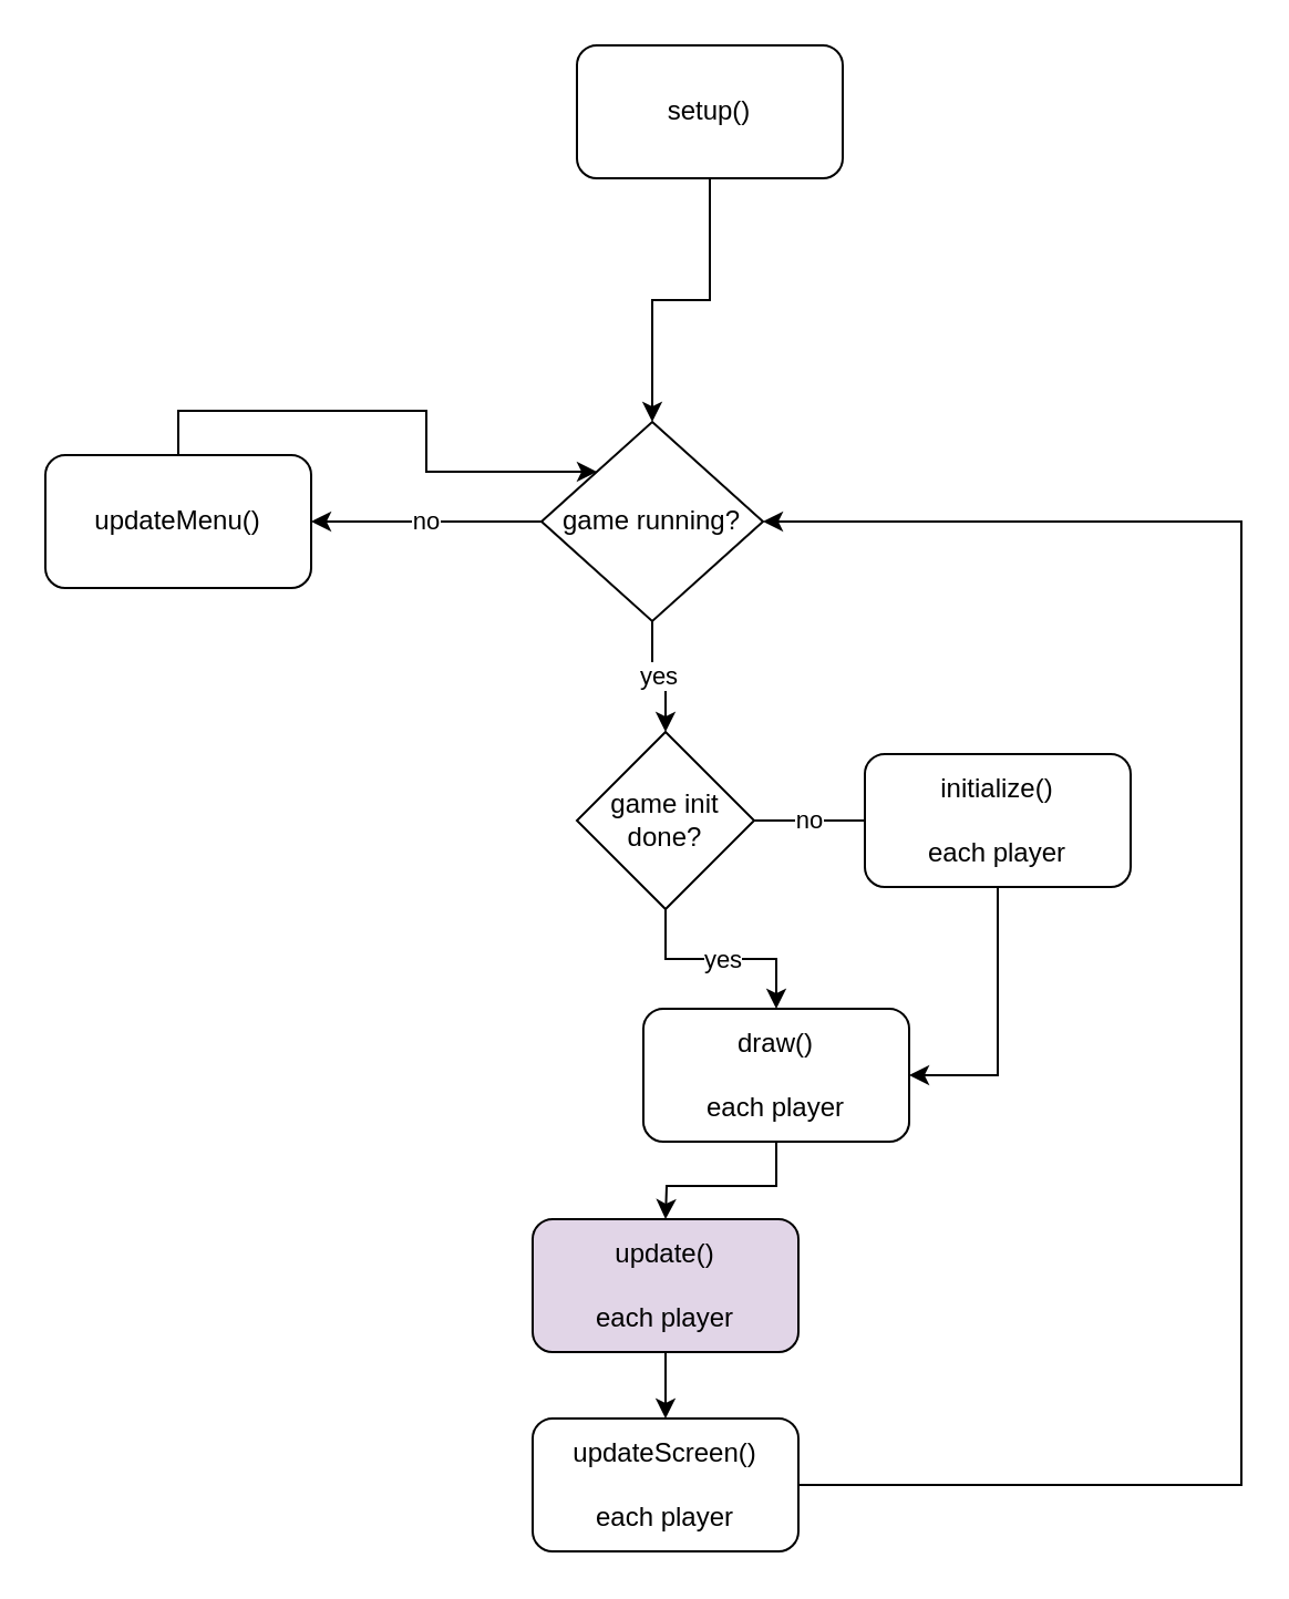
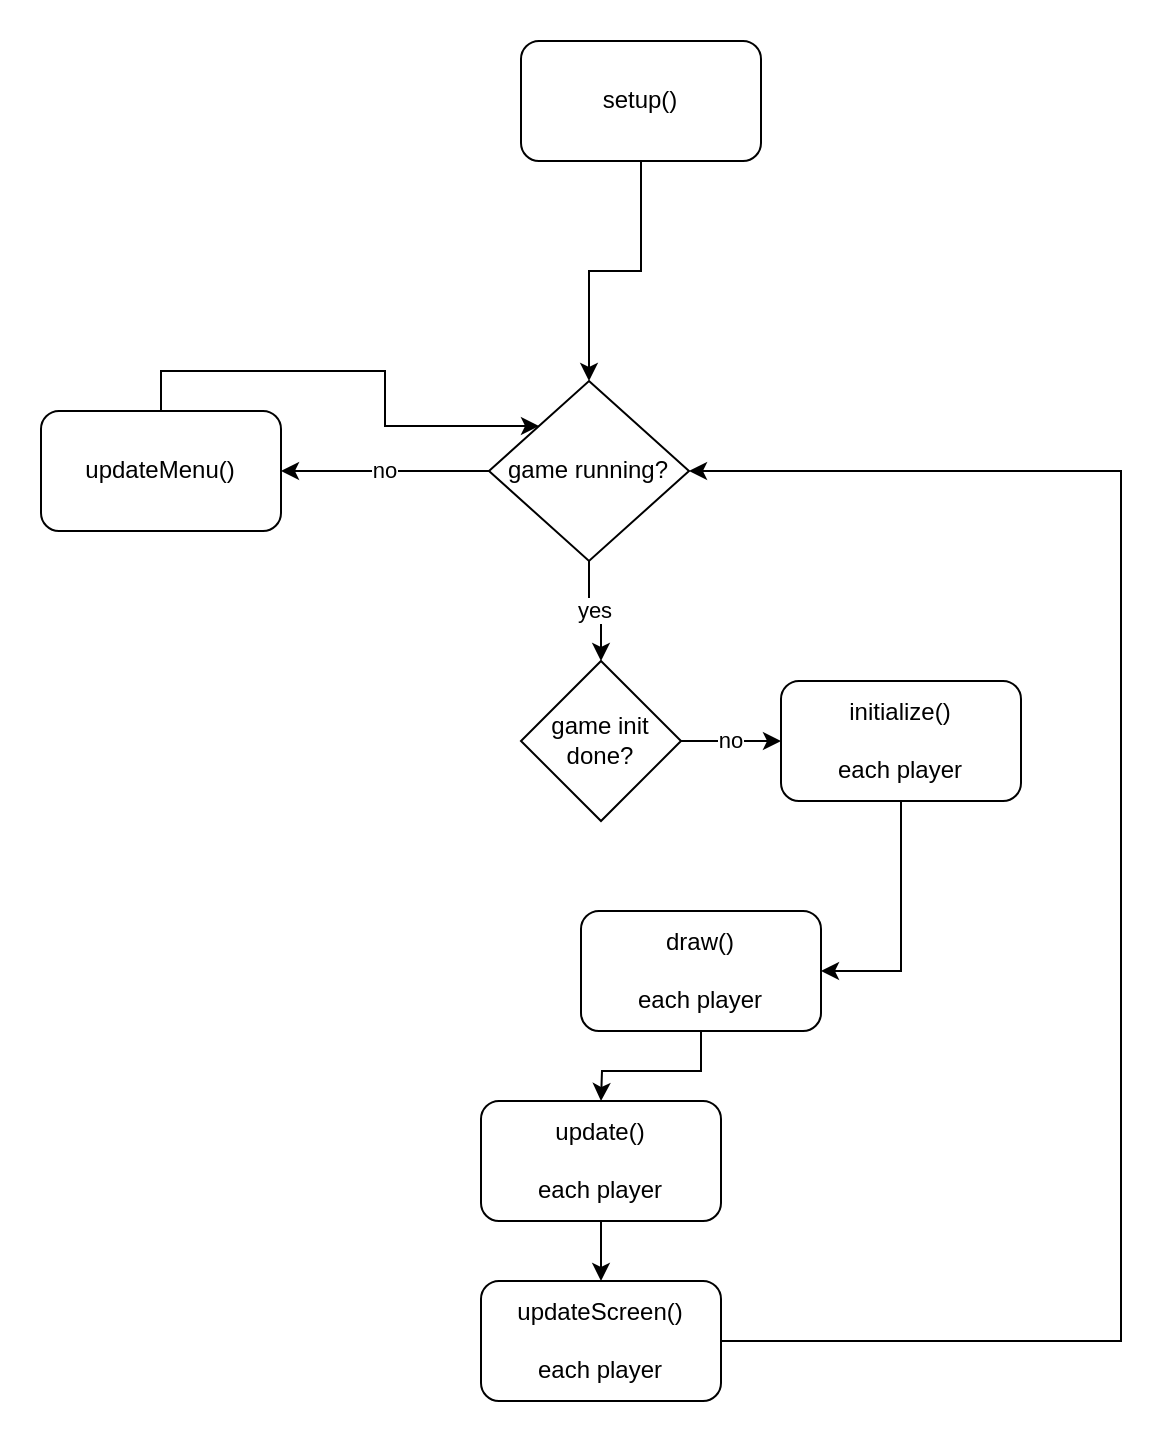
  <mxCell id="0" />
  <mxCell id="1" parent="0" />
  <mxCell id="2" style="edgeStyle=orthogonalEdgeStyle;rounded=0;orthogonalLoop=1;jettySize=auto;html=1;exitX=0.5;exitY=1;exitDx=0;exitDy=0;" edge="1" parent="1" source="3" target="8"><mxGeometry relative="1" as="geometry" /></mxCell>
  <mxCell id="3" value="setup()" style="rounded=1;whiteSpace=wrap;html=1;" vertex="1" parent="1"><mxGeometry x="260" y="20" width="120" height="60" as="geometry" /></mxCell>
  <mxCell id="4" style="edgeStyle=orthogonalEdgeStyle;rounded=0;orthogonalLoop=1;jettySize=auto;html=1;exitX=0.5;exitY=1;exitDx=0;exitDy=0;" edge="1" parent="1" source="5"><mxGeometry relative="1" as="geometry"><mxPoint x="300" y="550" as="targetPoint" /></mxGeometry></mxCell>
  <mxCell id="5" value="draw()&lt;br&gt;&lt;br&gt;each player" style="rounded=1;whiteSpace=wrap;html=1;" vertex="1" parent="1"><mxGeometry x="290" y="455" width="120" height="60" as="geometry" /></mxCell>
- <mxCell id="6" value="yes" style="edgeStyle=orthogonalEdgeStyle;rounded=0;orthogonalLoop=1;jettySize=auto;html=1;exitX=0.5;exitY=1;exitDx=0;exitDy=0;entryX=0.5;entryY=0;entryDx=0;entryDy=0;" edge="1" parent="1" source="10" target="5"><mxGeometry relative="1" as="geometry" /></mxCell>
  <mxCell id="7" value="no" style="edgeStyle=orthogonalEdgeStyle;rounded=0;orthogonalLoop=1;jettySize=auto;html=1;" edge="1" parent="1" source="8" target="19"><mxGeometry relative="1" as="geometry" /></mxCell>
  <mxCell id="8" value="game running?" style="rhombus;whiteSpace=wrap;html=1;" vertex="1" parent="1"><mxGeometry x="244" y="190" width="100" height="90" as="geometry" /></mxCell>
- <mxCell id="9" value="no" style="edgeStyle=orthogonalEdgeStyle;rounded=0;orthogonalLoop=1;jettySize=auto;html=1;exitX=1;exitY=0.5;exitDx=0;exitDy=0;entryX=0;entryY=0.5;entryDx=0;entryDy=0;endArrow=none;" edge="1" parent="1" source="10" target="13"><mxGeometry relative="1" as="geometry" /></mxCell>
+ <mxCell id="9" value="no" style="edgeStyle=orthogonalEdgeStyle;rounded=0;orthogonalLoop=1;jettySize=auto;html=1;exitX=1;exitY=0.5;exitDx=0;exitDy=0;entryX=0;entryY=0.5;entryDx=0;entryDy=0;" edge="1" parent="1" source="10" target="13"><mxGeometry relative="1" as="geometry" /></mxCell>
  <mxCell id="10" value="game init&lt;br&gt;done?" style="rhombus;whiteSpace=wrap;html=1;" vertex="1" parent="1"><mxGeometry x="260" y="330" width="80" height="80" as="geometry" /></mxCell>
  <mxCell id="11" value="yes" style="edgeStyle=orthogonalEdgeStyle;rounded=0;orthogonalLoop=1;jettySize=auto;html=1;exitX=0.5;exitY=1;exitDx=0;exitDy=0;entryX=0.5;entryY=0;entryDx=0;entryDy=0;" edge="1" parent="1" source="8" target="10"><mxGeometry relative="1" as="geometry"><mxPoint x="304" y="280" as="sourcePoint" /><mxPoint x="290" y="515" as="targetPoint" /></mxGeometry></mxCell>
  <mxCell id="12" style="edgeStyle=orthogonalEdgeStyle;rounded=0;orthogonalLoop=1;jettySize=auto;html=1;exitX=0.5;exitY=1;exitDx=0;exitDy=0;entryX=1;entryY=0.5;entryDx=0;entryDy=0;" edge="1" parent="1" source="13" target="5"><mxGeometry relative="1" as="geometry" /></mxCell>
  <mxCell id="13" value="initialize()&lt;br&gt;&lt;br&gt;each player" style="rounded=1;whiteSpace=wrap;html=1;" vertex="1" parent="1"><mxGeometry x="390" y="340" width="120" height="60" as="geometry" /></mxCell>
  <mxCell id="14" style="edgeStyle=orthogonalEdgeStyle;rounded=0;orthogonalLoop=1;jettySize=auto;html=1;exitX=0.5;exitY=1;exitDx=0;exitDy=0;entryX=0.5;entryY=0;entryDx=0;entryDy=0;" edge="1" parent="1" source="15" target="17"><mxGeometry relative="1" as="geometry" /></mxCell>
- <mxCell id="15" value="update()&lt;br&gt;&lt;br&gt;each player" style="rounded=1;whiteSpace=wrap;html=1;fillColor=#e1d5e7;" vertex="1" parent="1"><mxGeometry x="240" y="550" width="120" height="60" as="geometry" /></mxCell>
+ <mxCell id="15" value="update()&lt;br&gt;&lt;br&gt;each player" style="rounded=1;whiteSpace=wrap;html=1;" vertex="1" parent="1"><mxGeometry x="240" y="550" width="120" height="60" as="geometry" /></mxCell>
  <mxCell id="16" style="edgeStyle=orthogonalEdgeStyle;rounded=0;orthogonalLoop=1;jettySize=auto;html=1;exitX=1;exitY=0.5;exitDx=0;exitDy=0;entryX=1;entryY=0.5;entryDx=0;entryDy=0;" edge="1" parent="1" source="17" target="8"><mxGeometry relative="1" as="geometry"><Array as="points"><mxPoint x="560" y="670" /><mxPoint x="560" y="235" /></Array></mxGeometry></mxCell>
  <mxCell id="17" value="updateScreen()&lt;br&gt;&lt;br&gt;each player" style="rounded=1;whiteSpace=wrap;html=1;" vertex="1" parent="1"><mxGeometry x="240" y="640" width="120" height="60" as="geometry" /></mxCell>
  <mxCell id="18" style="edgeStyle=orthogonalEdgeStyle;rounded=0;orthogonalLoop=1;jettySize=auto;html=1;exitX=0.5;exitY=0;exitDx=0;exitDy=0;entryX=0;entryY=0;entryDx=0;entryDy=0;" edge="1" parent="1" source="19" target="8"><mxGeometry relative="1" as="geometry" /></mxCell>
  <mxCell id="19" value="updateMenu()" style="rounded=1;whiteSpace=wrap;html=1;" vertex="1" parent="1"><mxGeometry x="20" y="205" width="120" height="60" as="geometry" /></mxCell>
